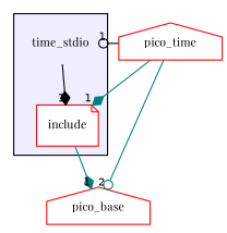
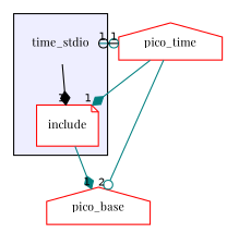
  digraph {
    compound=true
    fontname="Playfair Display"
    node [fontname="Playfair Display" fontsize=10 shape=house color=red fillcolor=white style=filled]
    edge [arrowhead=diamond color=teal fontname="Playfair Display" headlabel=1 labeldistance=1.5 labelfontname=Helvetica labelfontsize=10]
    n1 [label=time_stdio shape=plaintext color="" fillcolor="" style=""]
    n2 [label=include shape=note]
    n3 [label=pico_time]
    n4 [label=pico_base]
    subgraph cluster_1 {
      bgcolor="#eeeeff"
      pencolor=black
      n1
      n2
    }
    n1 -> n2 [color=black]
+   n1 -> n3 [arrowhead=odot]
    n2 -> n4
    n3 -> n1 [arrowhead=odot color=black]
    n3 -> n2
    n3 -> n4 [arrowhead=odot headlabel=2]
  }
